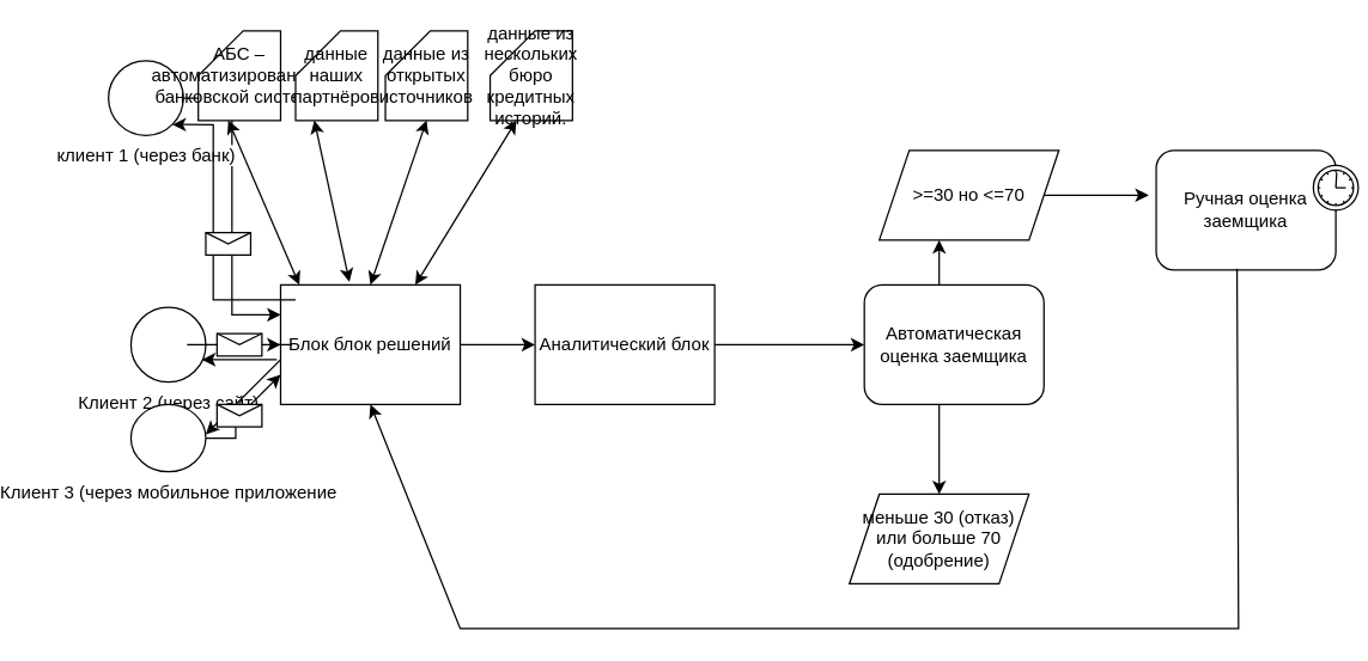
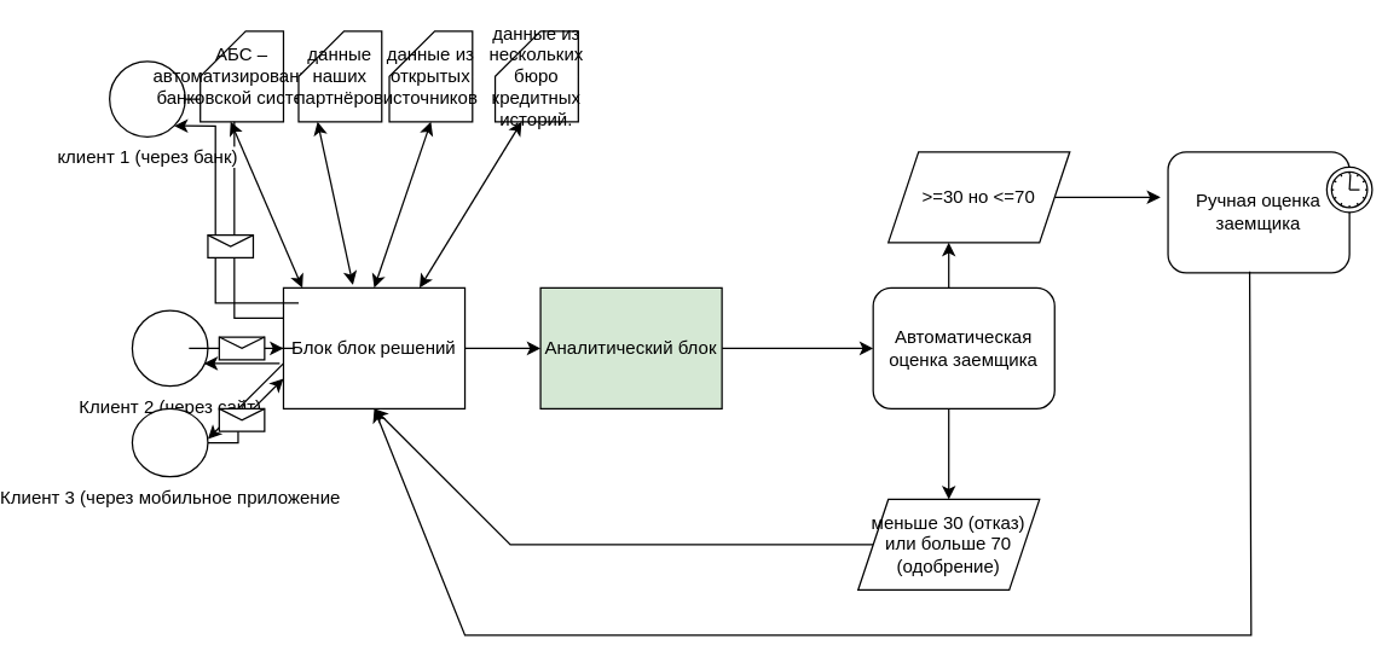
  <mxCell id="0" />
  <mxCell id="1" parent="0" />
  <mxCell id="2" value="Клиент 2 (через сайт)" style="shape=mxgraph.bpmn.shape;html=1;verticalLabelPosition=bottom;labelBackgroundColor=#ffffff;verticalAlign=top;perimeter=ellipsePerimeter;outline=standard;symbol=general;" parent="1" vertex="1"><mxGeometry x="35" y="205" width="50" height="50" as="geometry" /></mxCell>
  <mxCell id="3" value="Блок блок решений" style="shape=ext;rounded=1;html=1;whiteSpace=wrap;arcSize=0;" parent="1" vertex="1"><mxGeometry x="135" y="190" width="120" height="80" as="geometry" /></mxCell>
  <mxCell id="4" style="edgeStyle=none;rounded=0;orthogonalLoop=1;jettySize=auto;html=1;exitX=1;exitY=0.5;exitDx=0;exitDy=0;entryX=0;entryY=0.5;entryDx=0;entryDy=0;" edge="1" parent="1" target="36"><mxGeometry relative="1" as="geometry"><mxPoint x="425" y="230" as="sourcePoint" /><mxPoint x="521" y="227.98" as="targetPoint" /></mxGeometry></mxCell>
  <mxCell id="5" style="edgeStyle=orthogonalEdgeStyle;rounded=0;html=1;jettySize=auto;orthogonalLoop=1;startArrow=none;" parent="1" source="21" target="3" edge="1"><mxGeometry relative="1" as="geometry" /></mxCell>
  <mxCell id="6" style="edgeStyle=orthogonalEdgeStyle;rounded=0;html=1;jettySize=auto;orthogonalLoop=1;" parent="1" source="3" edge="1"><mxGeometry relative="1" as="geometry"><mxPoint x="305" y="230" as="targetPoint" /></mxGeometry></mxCell>
  <mxCell id="7" value="Клиент 3 (через мобильное приложение" style="shape=mxgraph.bpmn.shape;html=1;verticalLabelPosition=bottom;labelBackgroundColor=#ffffff;verticalAlign=top;perimeter=ellipsePerimeter;outline=standard;symbol=general;" vertex="1" parent="1"><mxGeometry x="35" y="270" width="50" height="45" as="geometry" /></mxCell>
- <mxCell id="8" style="edgeStyle=orthogonalEdgeStyle;rounded=0;orthogonalLoop=1;jettySize=auto;html=1;entryX=0;entryY=0.25;entryDx=0;entryDy=0;" edge="1" parent="1" source="9" target="3"><mxGeometry relative="1" as="geometry" /></mxCell>
+ <mxCell id="8" style="edgeStyle=orthogonalEdgeStyle;rounded=0;orthogonalLoop=1;jettySize=auto;html=1;entryX=0;entryY=0.25;entryDx=0;entryDy=0;endArrow=none;" edge="1" parent="1" source="9" target="3"><mxGeometry relative="1" as="geometry" /></mxCell>
  <mxCell id="9" value="клиент 1 (через банк)" style="shape=mxgraph.bpmn.shape;html=1;verticalLabelPosition=bottom;labelBackgroundColor=#ffffff;verticalAlign=top;perimeter=ellipsePerimeter;outline=standard;symbol=general;" vertex="1" parent="1"><mxGeometry x="20" y="40" width="50" height="50" as="geometry" /></mxCell>
  <mxCell id="10" value="АБС – автоматизированной банковской системе" style="shape=card;whiteSpace=wrap;html=1;" vertex="1" parent="1"><mxGeometry x="80" y="20" width="55" height="60" as="geometry" /></mxCell>
  <mxCell id="11" value="данные наших партнёров" style="shape=card;whiteSpace=wrap;html=1;" vertex="1" parent="1"><mxGeometry x="145" y="20" width="55" height="60" as="geometry" /></mxCell>
  <mxCell id="12" value="данные из открытых источников" style="shape=card;whiteSpace=wrap;html=1;" vertex="1" parent="1"><mxGeometry x="205" y="20" width="55" height="60" as="geometry" /></mxCell>
  <mxCell id="13" value="данные из нескольких бюро кредитных историй." style="shape=card;whiteSpace=wrap;html=1;" vertex="1" parent="1"><mxGeometry x="275" y="20" width="55" height="60" as="geometry" /></mxCell>
  <mxCell id="14" value="" style="endArrow=classic;startArrow=classic;html=1;rounded=0;entryX=0.364;entryY=1;entryDx=0;entryDy=0;entryPerimeter=0;" edge="1" parent="1" target="10"><mxGeometry width="50" height="50" relative="1" as="geometry"><mxPoint x="147.5" y="190" as="sourcePoint" /><mxPoint x="197.5" y="140" as="targetPoint" /></mxGeometry></mxCell>
  <mxCell id="15" value="" style="endArrow=classic;startArrow=classic;html=1;rounded=0;entryX=0.364;entryY=1;entryDx=0;entryDy=0;entryPerimeter=0;exitX=0.383;exitY=-0.025;exitDx=0;exitDy=0;exitPerimeter=0;" edge="1" parent="1" source="3"><mxGeometry width="50" height="50" relative="1" as="geometry"><mxPoint x="205" y="190" as="sourcePoint" /><mxPoint x="157.52" y="80" as="targetPoint" /></mxGeometry></mxCell>
  <mxCell id="16" value="" style="endArrow=classic;startArrow=classic;html=1;rounded=0;entryX=0.5;entryY=1;entryDx=0;entryDy=0;entryPerimeter=0;" edge="1" parent="1" target="12"><mxGeometry width="50" height="50" relative="1" as="geometry"><mxPoint x="195" y="190" as="sourcePoint" /><mxPoint x="167.52" y="90" as="targetPoint" /></mxGeometry></mxCell>
  <mxCell id="17" value="" style="endArrow=classic;startArrow=classic;html=1;rounded=0;entryX=0.5;entryY=1;entryDx=0;entryDy=0;entryPerimeter=0;exitX=0.75;exitY=0;exitDx=0;exitDy=0;" edge="1" parent="1" source="3"><mxGeometry width="50" height="50" relative="1" as="geometry"><mxPoint x="255" y="190" as="sourcePoint" /><mxPoint x="292.5" y="80" as="targetPoint" /></mxGeometry></mxCell>
  <mxCell id="18" value="" style="edgeStyle=none;rounded=0;orthogonalLoop=1;jettySize=auto;html=1;" edge="1" parent="1" target="26"><mxGeometry relative="1" as="geometry"><mxPoint x="575" y="250" as="sourcePoint" /></mxGeometry></mxCell>
  <mxCell id="19" style="edgeStyle=none;rounded=0;orthogonalLoop=1;jettySize=auto;html=1;exitX=0.5;exitY=0;exitDx=0;exitDy=0;" edge="1" parent="1"><mxGeometry relative="1" as="geometry"><mxPoint x="575" y="190" as="sourcePoint" /><mxPoint x="575" y="160" as="targetPoint" /></mxGeometry></mxCell>
  <mxCell id="20" value="" style="edgeStyle=orthogonalEdgeStyle;rounded=0;html=1;jettySize=auto;orthogonalLoop=1;endArrow=none;" edge="1" parent="1" source="2" target="21"><mxGeometry relative="1" as="geometry"><mxPoint x="85" y="230" as="sourcePoint" /><mxPoint x="135" y="230" as="targetPoint" /></mxGeometry></mxCell>
  <mxCell id="21" value="" style="shape=message;whiteSpace=wrap;html=1;" vertex="1" parent="1"><mxGeometry x="92.5" y="222.5" width="30" height="15" as="geometry" /></mxCell>
  <mxCell id="22" style="edgeStyle=none;rounded=0;orthogonalLoop=1;jettySize=auto;html=1;exitX=0.5;exitY=0;exitDx=0;exitDy=0;entryX=0.5;entryY=1;entryDx=0;entryDy=0;" edge="1" parent="1" source="33" target="33"><mxGeometry relative="1" as="geometry" /></mxCell>
  <mxCell id="23" value="" style="edgeStyle=orthogonalEdgeStyle;rounded=0;orthogonalLoop=1;jettySize=auto;html=1;entryX=0;entryY=0.75;entryDx=0;entryDy=0;endArrow=none;" edge="1" parent="1" source="7" target="33"><mxGeometry relative="1" as="geometry"><mxPoint x="85" y="292.5" as="sourcePoint" /><mxPoint x="135" y="250" as="targetPoint" /></mxGeometry></mxCell>
  <mxCell id="24" style="edgeStyle=none;rounded=0;orthogonalLoop=1;jettySize=auto;html=1;entryX=0;entryY=0.75;entryDx=0;entryDy=0;" edge="1" parent="1" source="33" target="3"><mxGeometry relative="1" as="geometry" /></mxCell>
+ <mxCell id="25" style="edgeStyle=none;rounded=0;orthogonalLoop=1;jettySize=auto;html=1;entryX=0.5;entryY=1;entryDx=0;entryDy=0;" edge="1" parent="1" source="26" target="3"><mxGeometry relative="1" as="geometry"><mxPoint x="575" y="420" as="targetPoint" /><Array as="points"><mxPoint x="285" y="360" /></Array></mxGeometry></mxCell>
  <mxCell id="26" value="меньше 30 (отказ) или больше 70 (одобрение)" style="shape=parallelogram;perimeter=parallelogramPerimeter;whiteSpace=wrap;html=1;fixedSize=1;" vertex="1" parent="1"><mxGeometry x="515" y="330" width="120" height="60" as="geometry" /></mxCell>
  <mxCell id="27" style="edgeStyle=none;rounded=0;orthogonalLoop=1;jettySize=auto;html=1;entryX=0;entryY=0.5;entryDx=0;entryDy=0;" edge="1" parent="1" source="28"><mxGeometry relative="1" as="geometry"><mxPoint x="715" y="130" as="targetPoint" /></mxGeometry></mxCell>
  <mxCell id="28" value="&amp;gt;=30 но &amp;lt;=70" style="shape=parallelogram;perimeter=parallelogramPerimeter;whiteSpace=wrap;html=1;fixedSize=1;" vertex="1" parent="1"><mxGeometry x="535" y="100" width="120" height="60" as="geometry" /></mxCell>
  <mxCell id="29" style="edgeStyle=orthogonalEdgeStyle;rounded=0;orthogonalLoop=1;jettySize=auto;html=1;entryX=0.855;entryY=0.855;entryDx=0;entryDy=0;entryPerimeter=0;" edge="1" parent="1" target="9"><mxGeometry relative="1" as="geometry"><mxPoint x="135" y="200" as="sourcePoint" /><mxPoint x="90" y="140" as="targetPoint" /><Array as="points"><mxPoint x="145" y="200" /><mxPoint x="90" y="200" /><mxPoint x="90" y="148" /></Array></mxGeometry></mxCell>
  <mxCell id="30" value="" style="shape=message;whiteSpace=wrap;html=1;" vertex="1" parent="1"><mxGeometry x="85" y="155" width="30" height="15" as="geometry" /></mxCell>
  <mxCell id="31" value="" style="endArrow=classic;html=1;rounded=0;" edge="1" parent="1"><mxGeometry width="50" height="50" relative="1" as="geometry"><mxPoint x="132.5" y="240" as="sourcePoint" /><mxPoint x="82.5" y="240" as="targetPoint" /></mxGeometry></mxCell>
  <mxCell id="32" value="" style="endArrow=classic;html=1;rounded=0;" edge="1" parent="1"><mxGeometry width="50" height="50" relative="1" as="geometry"><mxPoint x="135" y="240" as="sourcePoint" /><mxPoint x="85" y="290" as="targetPoint" /></mxGeometry></mxCell>
  <mxCell id="33" value="" style="shape=message;whiteSpace=wrap;html=1;" vertex="1" parent="1"><mxGeometry x="92.5" y="270" width="30" height="15" as="geometry" /></mxCell>
  <mxCell id="34" value="Ручная оценка заемщика" style="html=1;whiteSpace=wrap;rounded=1;" vertex="1" parent="1"><mxGeometry x="720" y="100" width="120" height="80" as="geometry" /></mxCell>
  <mxCell id="35" value="" style="shape=mxgraph.bpmn.timer_start;perimeter=ellipsePerimeter;html=1;labelPosition=right;labelBackgroundColor=#ffffff;align=left;" vertex="1" parent="34"><mxGeometry x="1" width="30" height="30" relative="1" as="geometry"><mxPoint x="-15" y="10" as="offset" /></mxGeometry></mxCell>
  <mxCell id="36" value="Автоматическая оценка заемщика" style="shape=ext;rounded=1;html=1;whiteSpace=wrap;" vertex="1" parent="1"><mxGeometry x="525" y="190" width="120" height="80" as="geometry" /></mxCell>
  <mxCell id="37" value="" style="endArrow=classic;html=1;rounded=0;exitX=0.45;exitY=0.988;exitDx=0;exitDy=0;exitPerimeter=0;entryX=0.5;entryY=1;entryDx=0;entryDy=0;" edge="1" parent="1" source="34" target="3"><mxGeometry width="50" height="50" relative="1" as="geometry"><mxPoint x="755" y="160" as="sourcePoint" /><mxPoint x="175" y="420" as="targetPoint" /><Array as="points"><mxPoint x="775" y="420" /><mxPoint x="255" y="420" /></Array></mxGeometry></mxCell>
- <mxCell id="38" value="Аналитический блок" style="rounded=0;whiteSpace=wrap;html=1;" vertex="1" parent="1"><mxGeometry x="305" y="190" width="120" height="80" as="geometry" /></mxCell>
+ <mxCell id="38" value="Аналитический блок" style="rounded=0;whiteSpace=wrap;html=1;fillColor=#d5e8d4;" vertex="1" parent="1"><mxGeometry x="305" y="190" width="120" height="80" as="geometry" /></mxCell>
